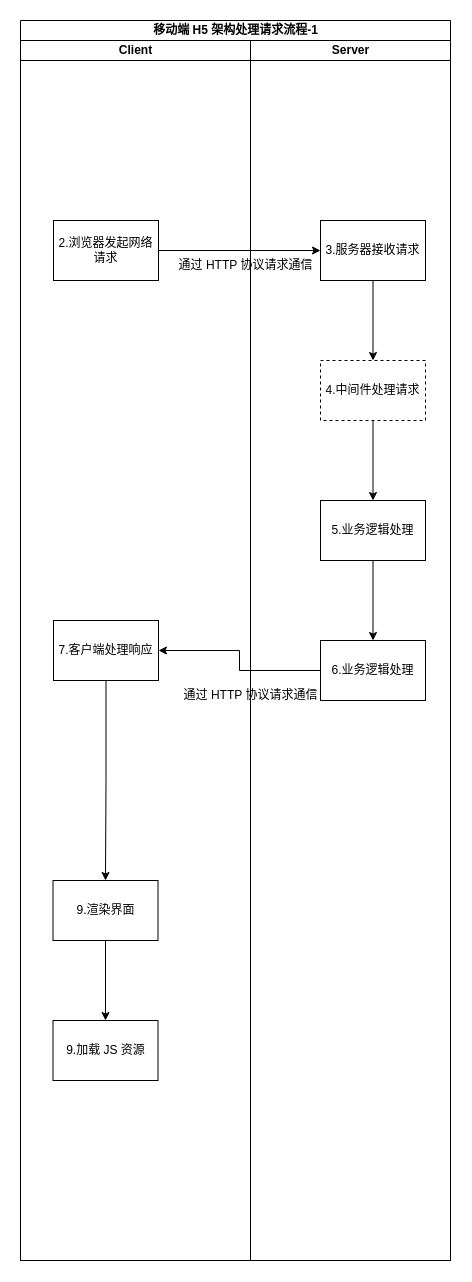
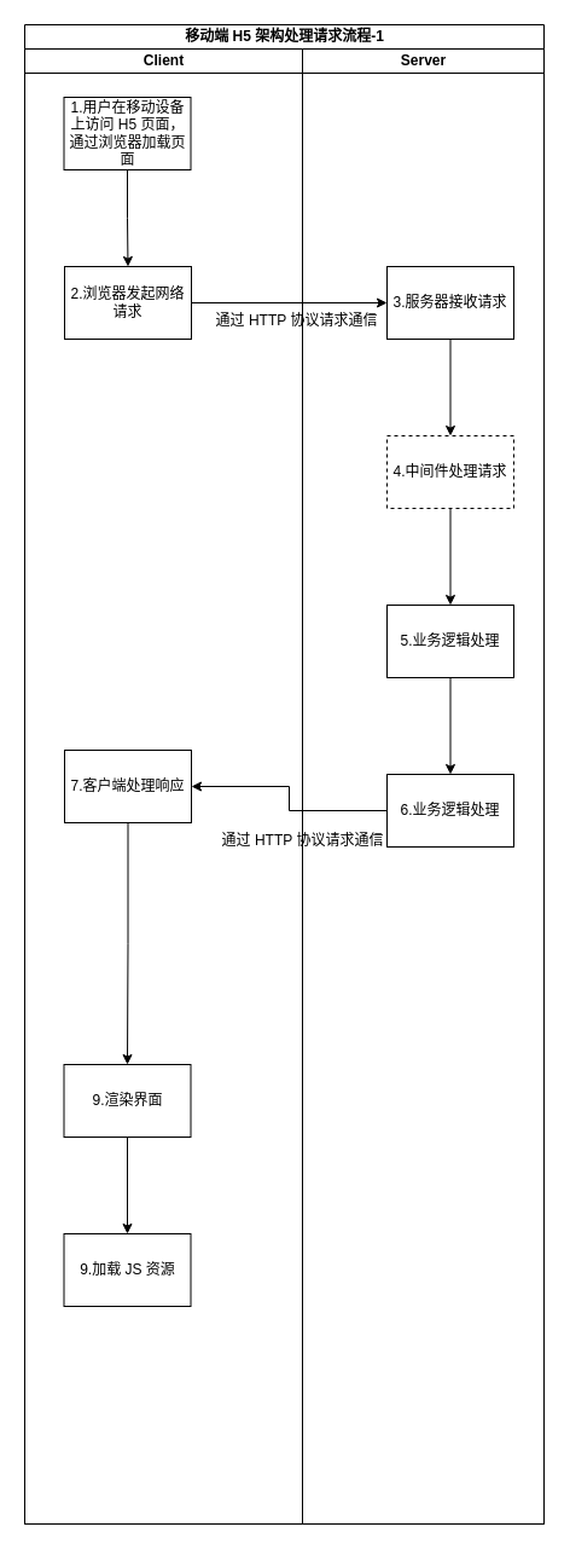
  <mxCell id="0" />
  <mxCell id="1" parent="0" />
  <mxCell id="2" value="移动端 H5 架构处理请求流程-1" style="swimlane;childLayout=stackLayout;resizeParent=1;resizeParentMax=0;startSize=20;html=1;" vertex="1" parent="1"><mxGeometry x="20" y="20" width="430" height="1240" as="geometry" /></mxCell>
  <mxCell id="3" value="Client" style="swimlane;startSize=20;html=1;" vertex="1" parent="2"><mxGeometry y="20" width="230" height="1220" as="geometry" /></mxCell>
+ <mxCell id="4" value="" style="edgeStyle=orthogonalEdgeStyle;rounded=0;orthogonalLoop=1;jettySize=auto;html=1;" edge="1" parent="3" source="5" target="6"><mxGeometry relative="1" as="geometry" /></mxCell>
+ <mxCell id="5" value="1.用户在移动设备上访问 H5 页面，通过浏览器加载页面" style="rounded=0;whiteSpace=wrap;html=1;" vertex="1" parent="3"><mxGeometry x="32.5" y="40" width="105" height="60" as="geometry" /></mxCell>
  <mxCell id="6" value="2.浏览器发起网络请求" style="rounded=0;whiteSpace=wrap;html=1;" vertex="1" parent="3"><mxGeometry x="33" y="180" width="105" height="60" as="geometry" /></mxCell>
  <mxCell id="7" value="" style="edgeStyle=orthogonalEdgeStyle;rounded=0;orthogonalLoop=1;jettySize=auto;html=1;" edge="1" parent="3" source="8" target="10"><mxGeometry relative="1" as="geometry" /></mxCell>
  <mxCell id="8" value="7.客户端处理响应" style="rounded=0;whiteSpace=wrap;html=1;" vertex="1" parent="3"><mxGeometry x="33" y="580" width="105" height="60" as="geometry" /></mxCell>
  <mxCell id="9" value="" style="edgeStyle=orthogonalEdgeStyle;rounded=0;orthogonalLoop=1;jettySize=auto;html=1;" edge="1" parent="3" source="10" target="12"><mxGeometry relative="1" as="geometry" /></mxCell>
  <mxCell id="10" value="9.渲染界面" style="rounded=0;whiteSpace=wrap;html=1;" vertex="1" parent="3"><mxGeometry x="32.5" y="840" width="105" height="60" as="geometry" /></mxCell>
  <mxCell id="11" value="通过 HTTP 协议请求通信" style="text;html=1;align=center;verticalAlign=middle;resizable=0;points=[];autosize=1;strokeColor=none;fillColor=none;" vertex="1" parent="3"><mxGeometry x="150" y="640" width="160" height="30" as="geometry" /></mxCell>
  <mxCell id="12" value="9.加载 JS 资源" style="rounded=0;whiteSpace=wrap;html=1;" vertex="1" parent="3"><mxGeometry x="32.5" y="980" width="105" height="60" as="geometry" /></mxCell>
  <mxCell id="13" value="Server" style="swimlane;startSize=20;html=1;" vertex="1" parent="2"><mxGeometry x="230" y="20" width="200" height="1220" as="geometry" /></mxCell>
  <mxCell id="14" value="" style="edgeStyle=orthogonalEdgeStyle;rounded=0;orthogonalLoop=1;jettySize=auto;html=1;" edge="1" parent="13" source="15" target="18"><mxGeometry relative="1" as="geometry" /></mxCell>
  <mxCell id="15" value="3.服务器接收请求" style="rounded=0;whiteSpace=wrap;html=1;" vertex="1" parent="13"><mxGeometry x="70" y="180" width="105" height="60" as="geometry" /></mxCell>
  <mxCell id="16" value="通过 HTTP 协议请求通信" style="text;html=1;align=center;verticalAlign=middle;resizable=0;points=[];autosize=1;strokeColor=none;fillColor=none;" vertex="1" parent="13"><mxGeometry x="-85" y="210" width="160" height="30" as="geometry" /></mxCell>
  <mxCell id="17" value="" style="edgeStyle=orthogonalEdgeStyle;rounded=0;orthogonalLoop=1;jettySize=auto;html=1;" edge="1" parent="13" source="18" target="20"><mxGeometry relative="1" as="geometry" /></mxCell>
  <mxCell id="18" value="4.中间件处理请求" style="rounded=0;whiteSpace=wrap;html=1;dashed=1;" vertex="1" parent="13"><mxGeometry x="70" y="320" width="105" height="60" as="geometry" /></mxCell>
  <mxCell id="19" value="" style="edgeStyle=orthogonalEdgeStyle;rounded=0;orthogonalLoop=1;jettySize=auto;html=1;" edge="1" parent="13" source="20" target="21"><mxGeometry relative="1" as="geometry" /></mxCell>
  <mxCell id="20" value="5.业务逻辑处理" style="rounded=0;whiteSpace=wrap;html=1;" vertex="1" parent="13"><mxGeometry x="70" y="460" width="105" height="60" as="geometry" /></mxCell>
  <mxCell id="21" value="6.业务逻辑处理" style="rounded=0;whiteSpace=wrap;html=1;" vertex="1" parent="13"><mxGeometry x="70" y="600" width="105" height="60" as="geometry" /></mxCell>
  <mxCell id="22" value="" style="edgeStyle=orthogonalEdgeStyle;rounded=0;orthogonalLoop=1;jettySize=auto;html=1;" edge="1" parent="2" source="6" target="15"><mxGeometry relative="1" as="geometry" /></mxCell>
  <mxCell id="23" value="" style="edgeStyle=orthogonalEdgeStyle;rounded=0;orthogonalLoop=1;jettySize=auto;html=1;" edge="1" parent="2" source="21" target="8"><mxGeometry relative="1" as="geometry"><mxPoint x="220" y="650" as="targetPoint" /></mxGeometry></mxCell>
